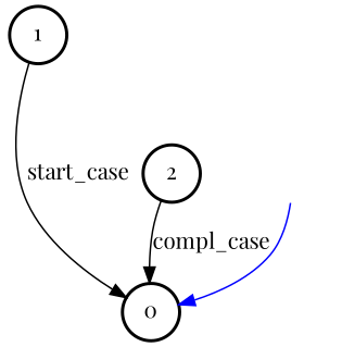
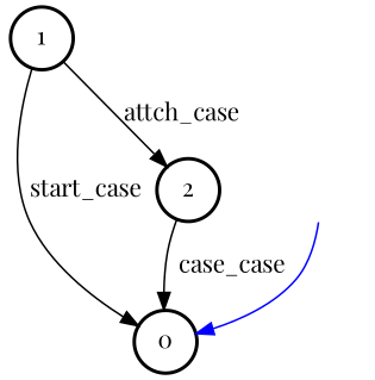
  digraph {
    fontname="Playfair Display"
    node [constraint=false fontname="Playfair Display" peripheries=1 shape=circle style=bold]
    edge [fontname="Playfair Display"]
    n1 [label=0]
    n2 [label=1]
    n3 [label=2]
    " " [shape=plaintext peripheries=""]
    n2 -> n1 [label=start_case]
-   n3 -> n1 [label=compl_case]
+   n2 -> n3 [label=attch_case]
+   n3 -> n1 [label=case_case]
    " " -> n1 [color=blue]
  }
